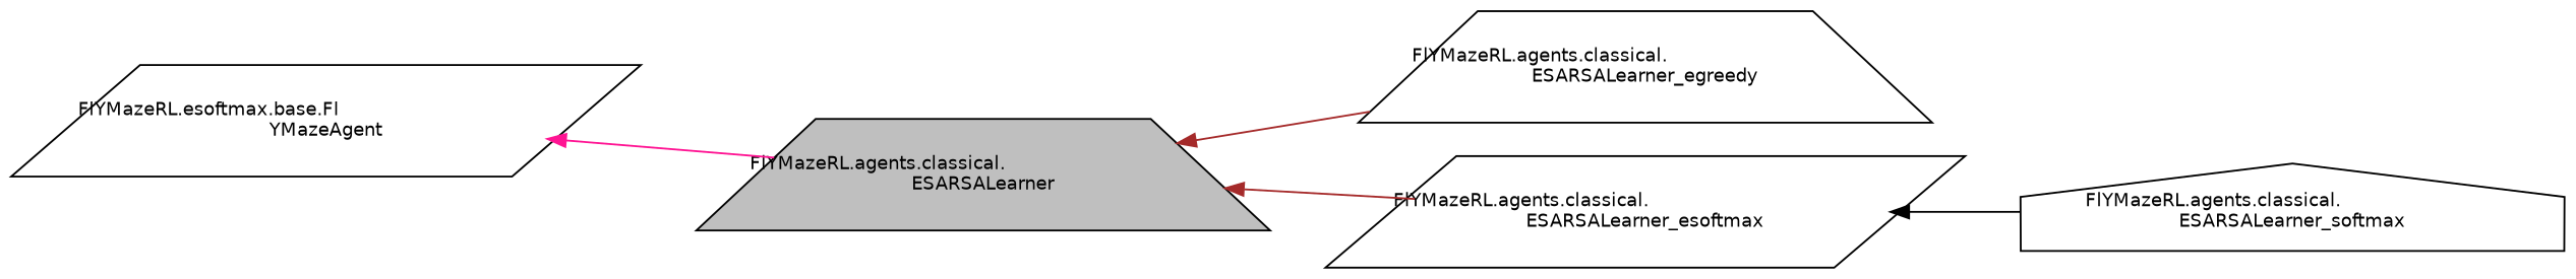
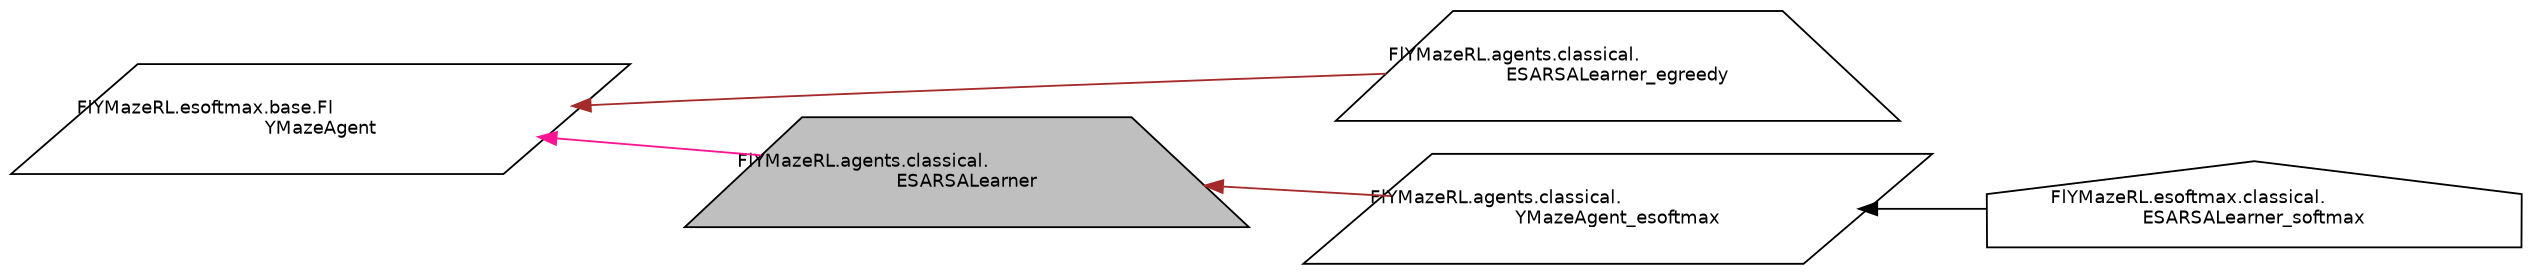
  digraph {
    rankdir=LR
    node [color=black fillcolor=white fontname=Helvetica fontsize=10 shape=trapezium style=filled]
    edge [color=brown dir=back fontname=Helvetica fontsize=10 labelfontname=Helvetica labelfontsize=10 style=solid]
    n1 [fillcolor=grey75 fontcolor=black height=0.2 label="FlYMazeRL.agents.classical.\lESARSALearner" width=0.4]
    n2 [height=0.2 label="FlYMazeRL.agents.classical.\lESARSALearner_egreedy" width=0.4]
-   n3 [height=0.2 label="FlYMazeRL.agents.classical.\lESARSALearner_esoftmax" shape=parallelogram width=0.4]
-   n4 [height=0.2 label="FlYMazeRL.agents.classical.\lESARSALearner_softmax" shape=house width=0.4]
+   n3 [height=0.2 label="FlYMazeRL.agents.classical.\lYMazeAgent_esoftmax" shape=parallelogram width=0.4]
+   n4 [height=0.2 label="FlYMazeRL.esoftmax.classical.\lESARSALearner_softmax" shape=house width=0.4]
    n5 [height=0.2 label="FlYMazeRL.esoftmax.base.Fl\lYMazeAgent" shape=parallelogram width=0.4]
-   n1 -> n2
+   n5 -> n2
    n1 -> n3
    n3 -> n4 [color=black]
    n5 -> n1 [color=deeppink]
  }
